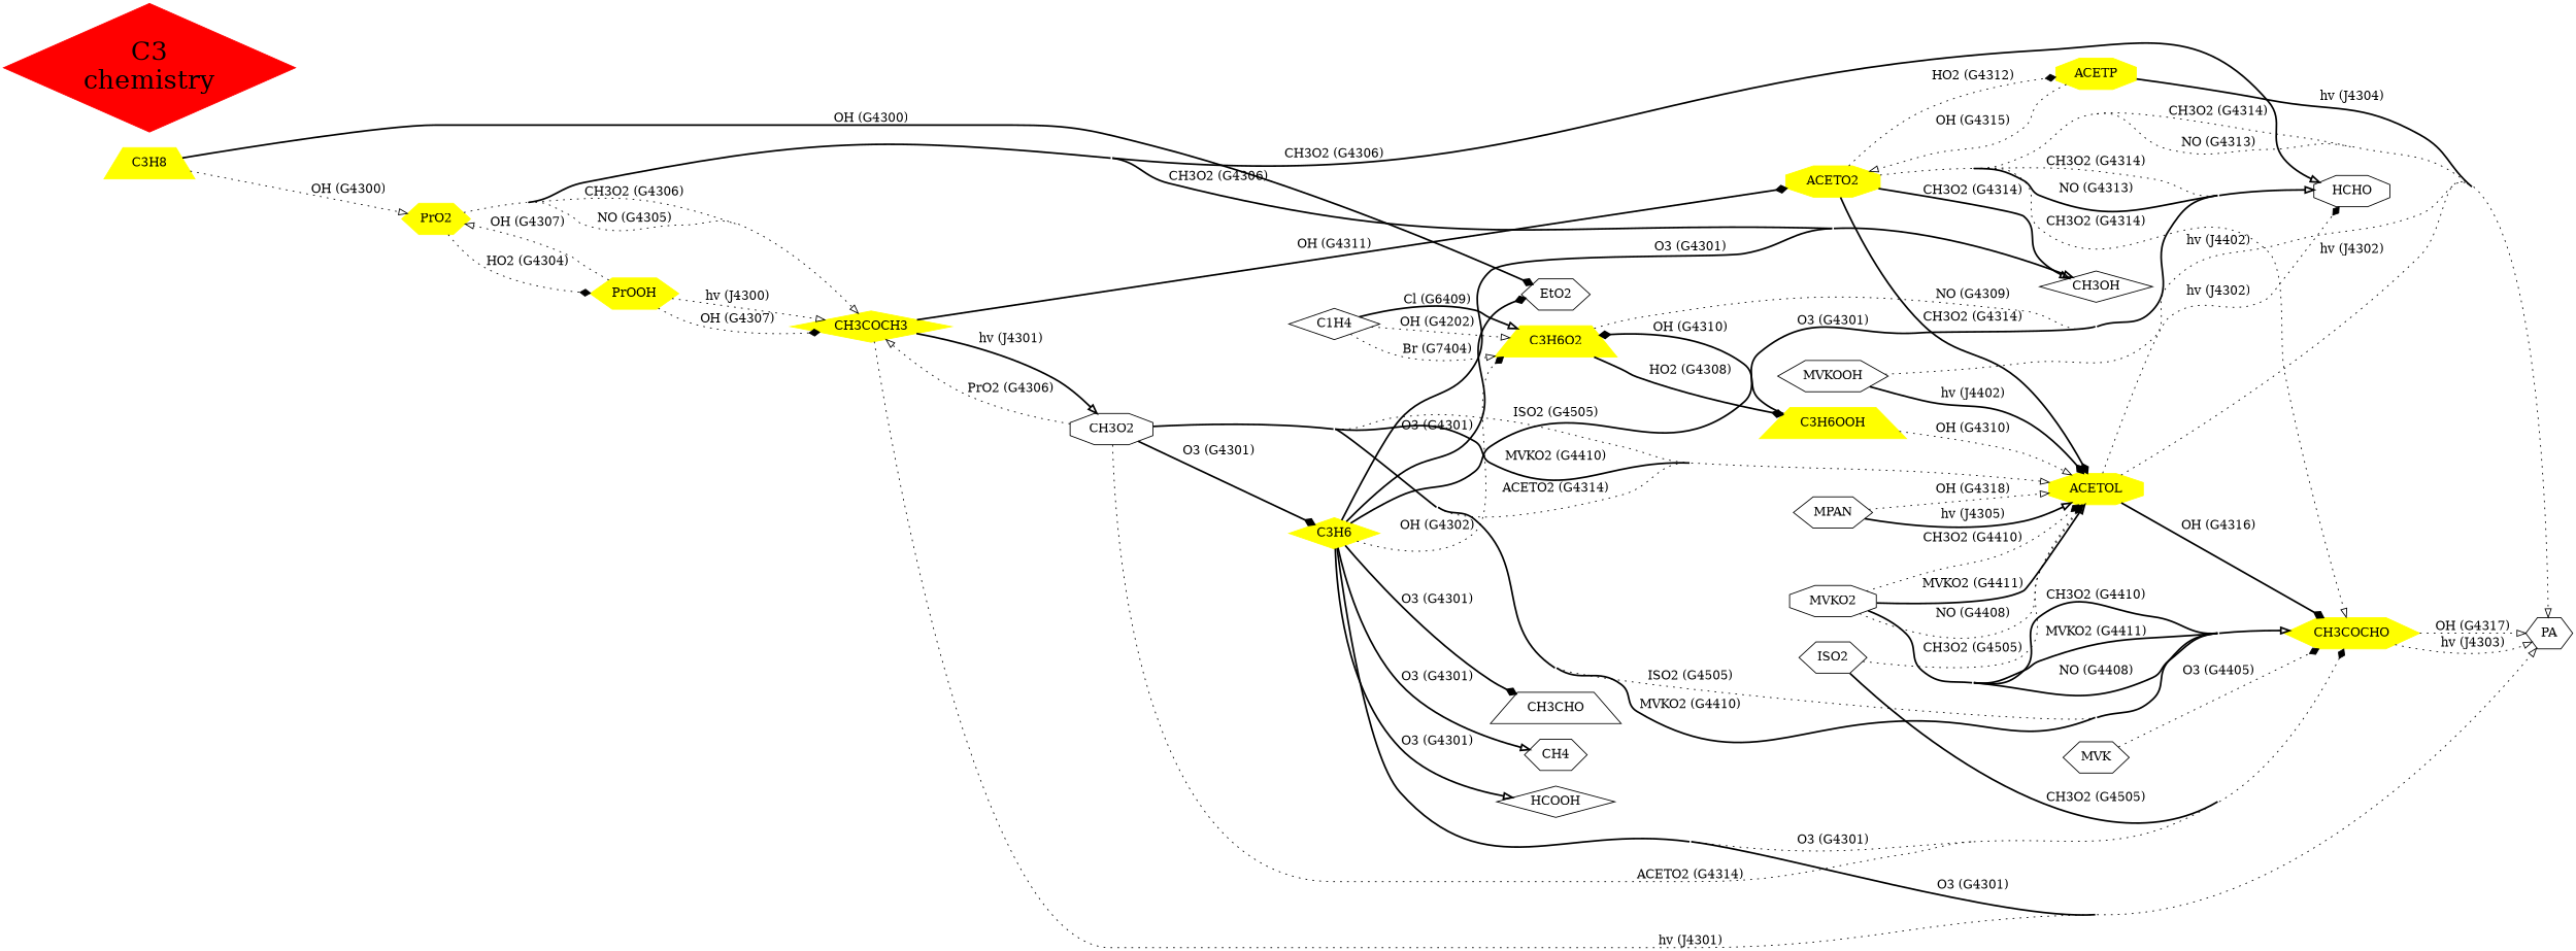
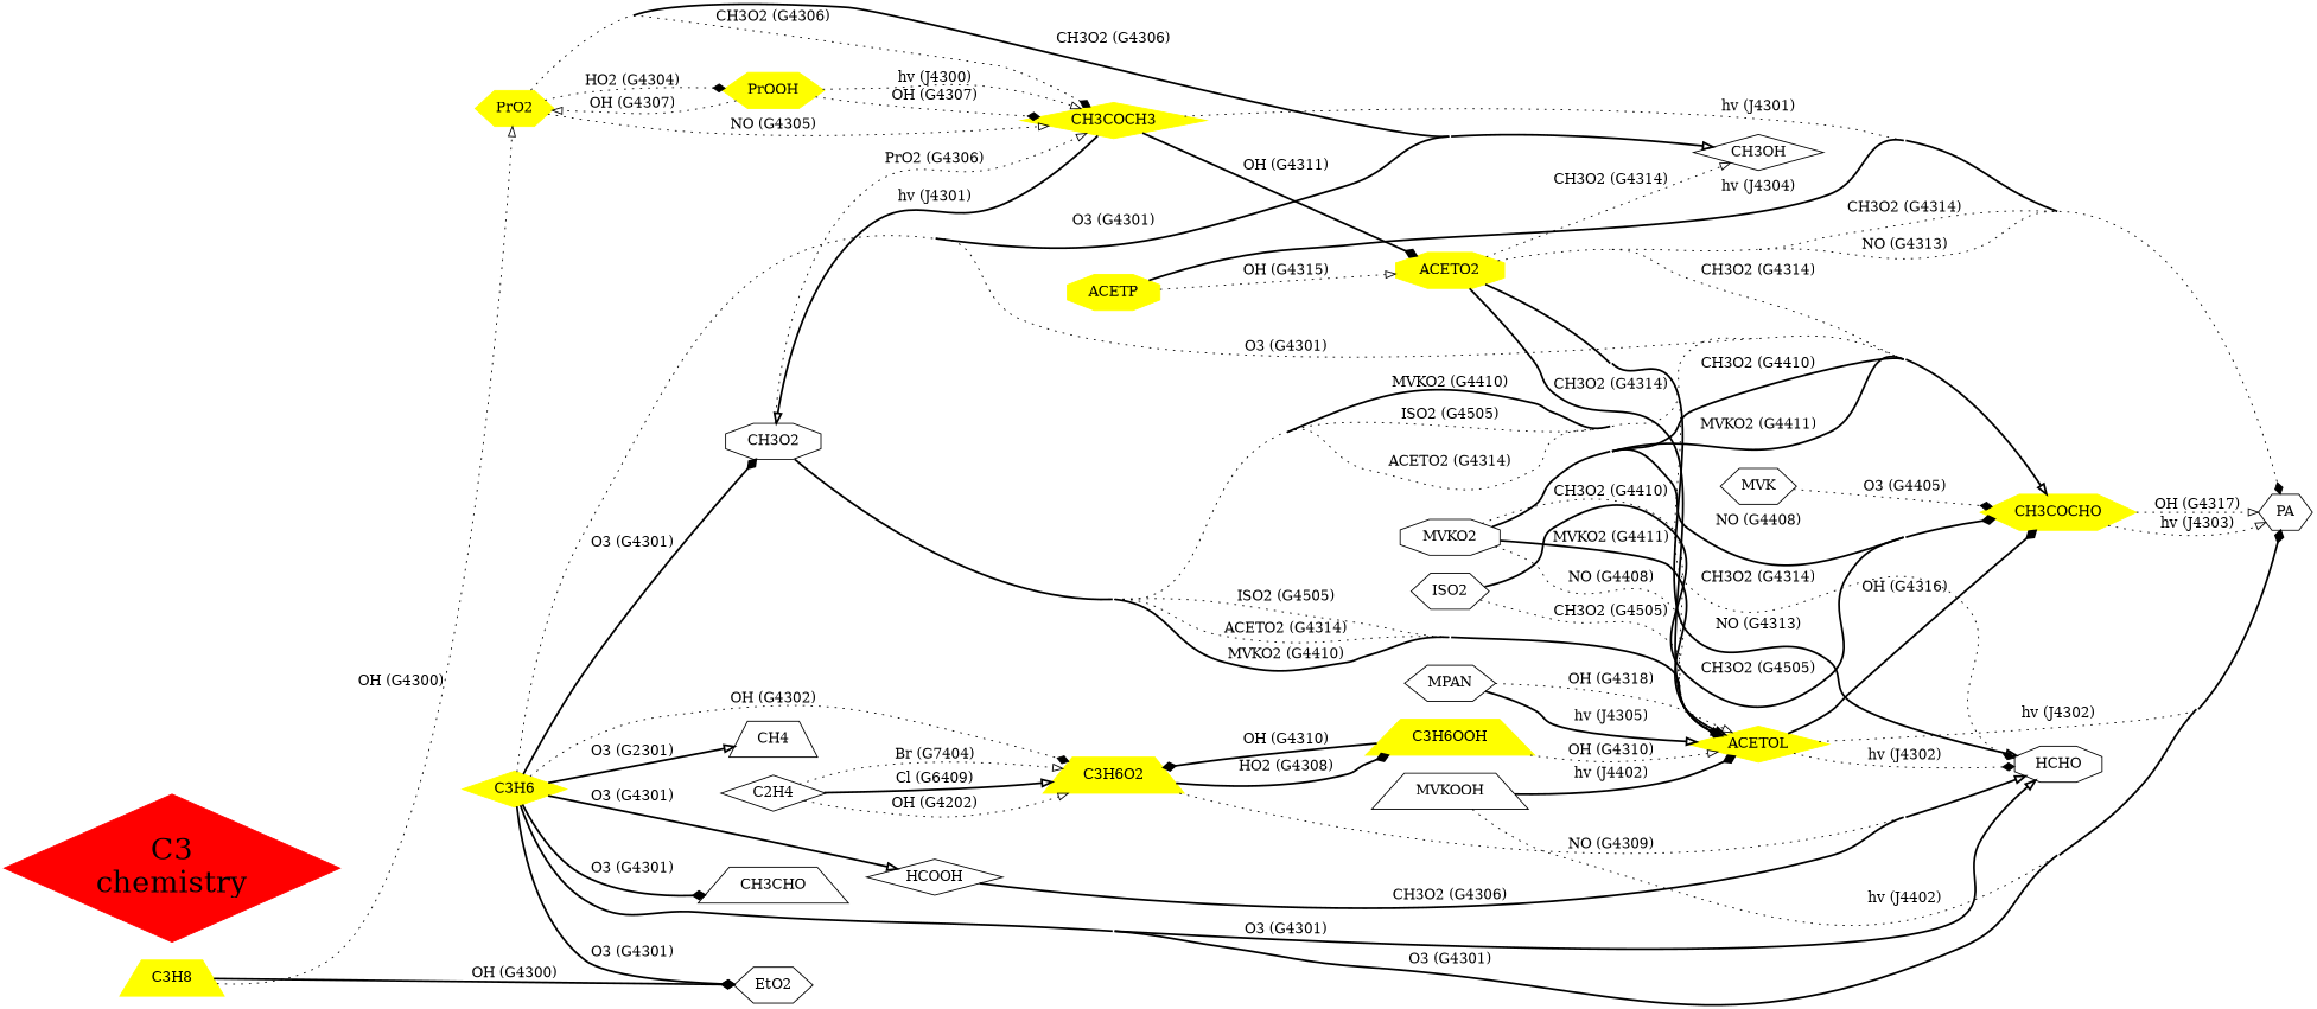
  digraph {
    concentrate=true
    rankdir=LR
    node [shape=hexagon]
    edge [arrowhead=onormal style=dotted]
    ACETO2 [color=yellow shape=octagon style=filled]
-   ACETOL [color=yellow shape=octagon style=filled]
+   ACETOL [color=yellow shape=diamond style=filled]
    ACETP [color=yellow shape=octagon style=filled]
    C3H6 [color=yellow shape=diamond style=filled]
    C3H6O2 [color=yellow shape=trapezium style=filled]
    C3H6OOH [color=yellow shape=trapezium style=filled]
    C3H8 [color=yellow shape=trapezium style=filled]
    CH3COCH3 [color=yellow shape=diamond style=filled]
    CH3COCHO [color=yellow style=filled]
    PrO2 [color=yellow style=filled]
    PrOOH [color=yellow style=filled]
    CH3OH [shape=diamond]
    HCHO [shape=octagon]
    PA
    CH3CHO [shape=trapezium]
    CH3O2 [shape=octagon]
-   CH4
+   CH4 [shape=trapezium]
    EtO2
    HCOOH [shape=diamond]
    "C3\nchemistry" [color=red fontsize=30 shape=diamond style=filled]
-   C2H4 [shape=diamond label=C1H4]
+   C2H4 [shape=diamond]
    ISO2
    MPAN
    MVK
    MVKO2 [shape=octagon]
-   MVKOOH
+   MVKOOH [shape=trapezium]
    subgraph sub_1 {
      ACETO2
      ACETOL
      ACETP
      C3H6
      C3H6O2
      C3H6OOH
      C3H8
      CH3COCH3
      CH3COCHO
      PrO2
      PrOOH
    }
    ACETO2 -> ACETOL [arrowhead=diamond label="CH3O2 (G4314)" style=bold]
-   ACETO2 -> ACETP [arrowhead=diamond label="HO2 (G4312)"]
    ACETO2 -> CH3COCHO [label="CH3O2 (G4314)"]
-   ACETO2 -> CH3OH [label="CH3O2 (G4314)" style=bold]
+   ACETO2 -> CH3OH [label="CH3O2 (G4314)"]
    ACETO2 -> HCHO [arrowhead=diamond label="CH3O2 (G4314)"]
    ACETO2 -> HCHO [label="NO (G4313)" style=bold]
    ACETO2 -> PA [label="CH3O2 (G4314)"]
    ACETO2 -> PA [arrowhead=diamond label="NO (G4313)"]
    ACETOL -> CH3COCHO [arrowhead=diamond label="OH (G4316)" style=bold]
    ACETOL -> HCHO [arrowhead=diamond label="hv (J4302)"]
    ACETOL -> PA [label="hv (J4302)"]
    ACETP -> ACETO2 [label="OH (G4315)"]
    ACETP -> PA [arrowhead=diamond label="hv (J4304)" style=bold]
    C3H6 -> C3H6O2 [arrowhead=diamond label="OH (G4302)"]
    C3H6 -> CH3COCHO [label="O3 (G4301)"]
    C3H6 -> CH3OH [label="O3 (G4301)" style=bold]
    C3H6 -> HCHO [label="O3 (G4301)" style=bold]
    C3H6 -> PA [arrowhead=diamond label="O3 (G4301)" style=bold]
    C3H6 -> CH3CHO [arrowhead=diamond label="O3 (G4301)" style=bold]
-   CH3O2 -> C3H6 [arrowhead=diamond label="O3 (G4301)" style=bold]
-   C3H6 -> CH4 [label="O3 (G4301)" style=bold]
+   C3H6 -> CH3O2 [arrowhead=diamond label="O3 (G4301)" style=bold]
+   C3H6 -> CH4 [label="O3 (G2301)" style=bold]
    C3H6 -> EtO2 [arrowhead=diamond label="O3 (G4301)" style=bold]
    C3H6 -> HCOOH [label="O3 (G4301)" style=bold]
    C3H6O2 -> C3H6OOH [arrowhead=diamond label="HO2 (G4308)" style=bold]
    C3H6O2 -> HCHO [label="NO (G4309)"]
    C3H6OOH -> ACETOL [label="OH (G4310)"]
    C3H6OOH -> C3H6O2 [arrowhead=diamond label="OH (G4310)" style=bold]
    C3H8 -> PrO2 [label="OH (G4300)"]
    C3H8 -> EtO2 [arrowhead=diamond label="OH (G4300)" style=bold]
    CH3COCH3 -> ACETO2 [arrowhead=diamond label="OH (G4311)" style=bold]
    CH3COCH3 -> PA [label="hv (J4301)"]
    CH3COCH3 -> CH3O2 [label="hv (J4301)" style=bold]
    CH3COCHO -> PA [label="OH (G4317)"]
    CH3COCHO -> PA [label="hv (J4303)"]
    PrO2 -> CH3COCH3 [arrowhead=diamond label="CH3O2 (G4306)"]
    PrO2 -> CH3COCH3 [label="NO (G4305)"]
    PrO2 -> PrOOH [arrowhead=diamond label="HO2 (G4304)"]
    PrO2 -> CH3OH [arrowhead=diamond label="CH3O2 (G4306)" style=bold]
-   PrO2 -> HCHO [label="CH3O2 (G4306)" style=bold]
+   HCOOH -> HCHO [label="CH3O2 (G4306)" style=bold]
    PrOOH -> CH3COCH3 [arrowhead=diamond label="OH (G4307)"]
    PrOOH -> CH3COCH3 [label="hv (J4300)"]
    PrOOH -> PrO2 [label="OH (G4307)"]
    CH3O2 -> ACETOL [label="ACETO2 (G4314)"]
    CH3O2 -> ACETOL [label="ISO2 (G4505)"]
    CH3O2 -> ACETOL [label="MVKO2 (G4410)" style=bold]
    CH3O2 -> CH3COCH3 [label="PrO2 (G4306)"]
    CH3O2 -> CH3COCHO [arrowhead=diamond label="ACETO2 (G4314)"]
    CH3O2 -> CH3COCHO [arrowhead=diamond label="ISO2 (G4505)"]
    CH3O2 -> CH3COCHO [label="MVKO2 (G4410)" style=bold]
    C2H4 -> C3H6O2 [label="Br (G7404)"]
    C2H4 -> C3H6O2 [label="Cl (G6409)" style=bold]
    C2H4 -> C3H6O2 [label="OH (G4202)"]
    ISO2 -> ACETOL [arrowhead=diamond label="CH3O2 (G4505)"]
    ISO2 -> CH3COCHO [arrowhead=diamond label="CH3O2 (G4505)" style=bold]
    MPAN -> ACETOL [label="OH (G4318)"]
    MPAN -> ACETOL [label="hv (J4305)" style=bold]
    MVK -> CH3COCHO [arrowhead=diamond label="O3 (G4405)"]
    MVKO2 -> ACETOL [arrowhead=diamond label="CH3O2 (G4410)"]
    MVKO2 -> ACETOL [label="MVKO2 (G4411)" style=bold]
    MVKO2 -> ACETOL [arrowhead=diamond label="NO (G4408)"]
    MVKO2 -> CH3COCHO [arrowhead=diamond label="CH3O2 (G4410)" style=bold]
    MVKO2 -> CH3COCHO [label="MVKO2 (G4411)" style=bold]
    MVKO2 -> CH3COCHO [arrowhead=diamond label="NO (G4408)" style=bold]
    MVKOOH -> ACETOL [arrowhead=diamond label="hv (J4402)" style=bold]
    MVKOOH -> PA [label="hv (J4402)"]
  }
